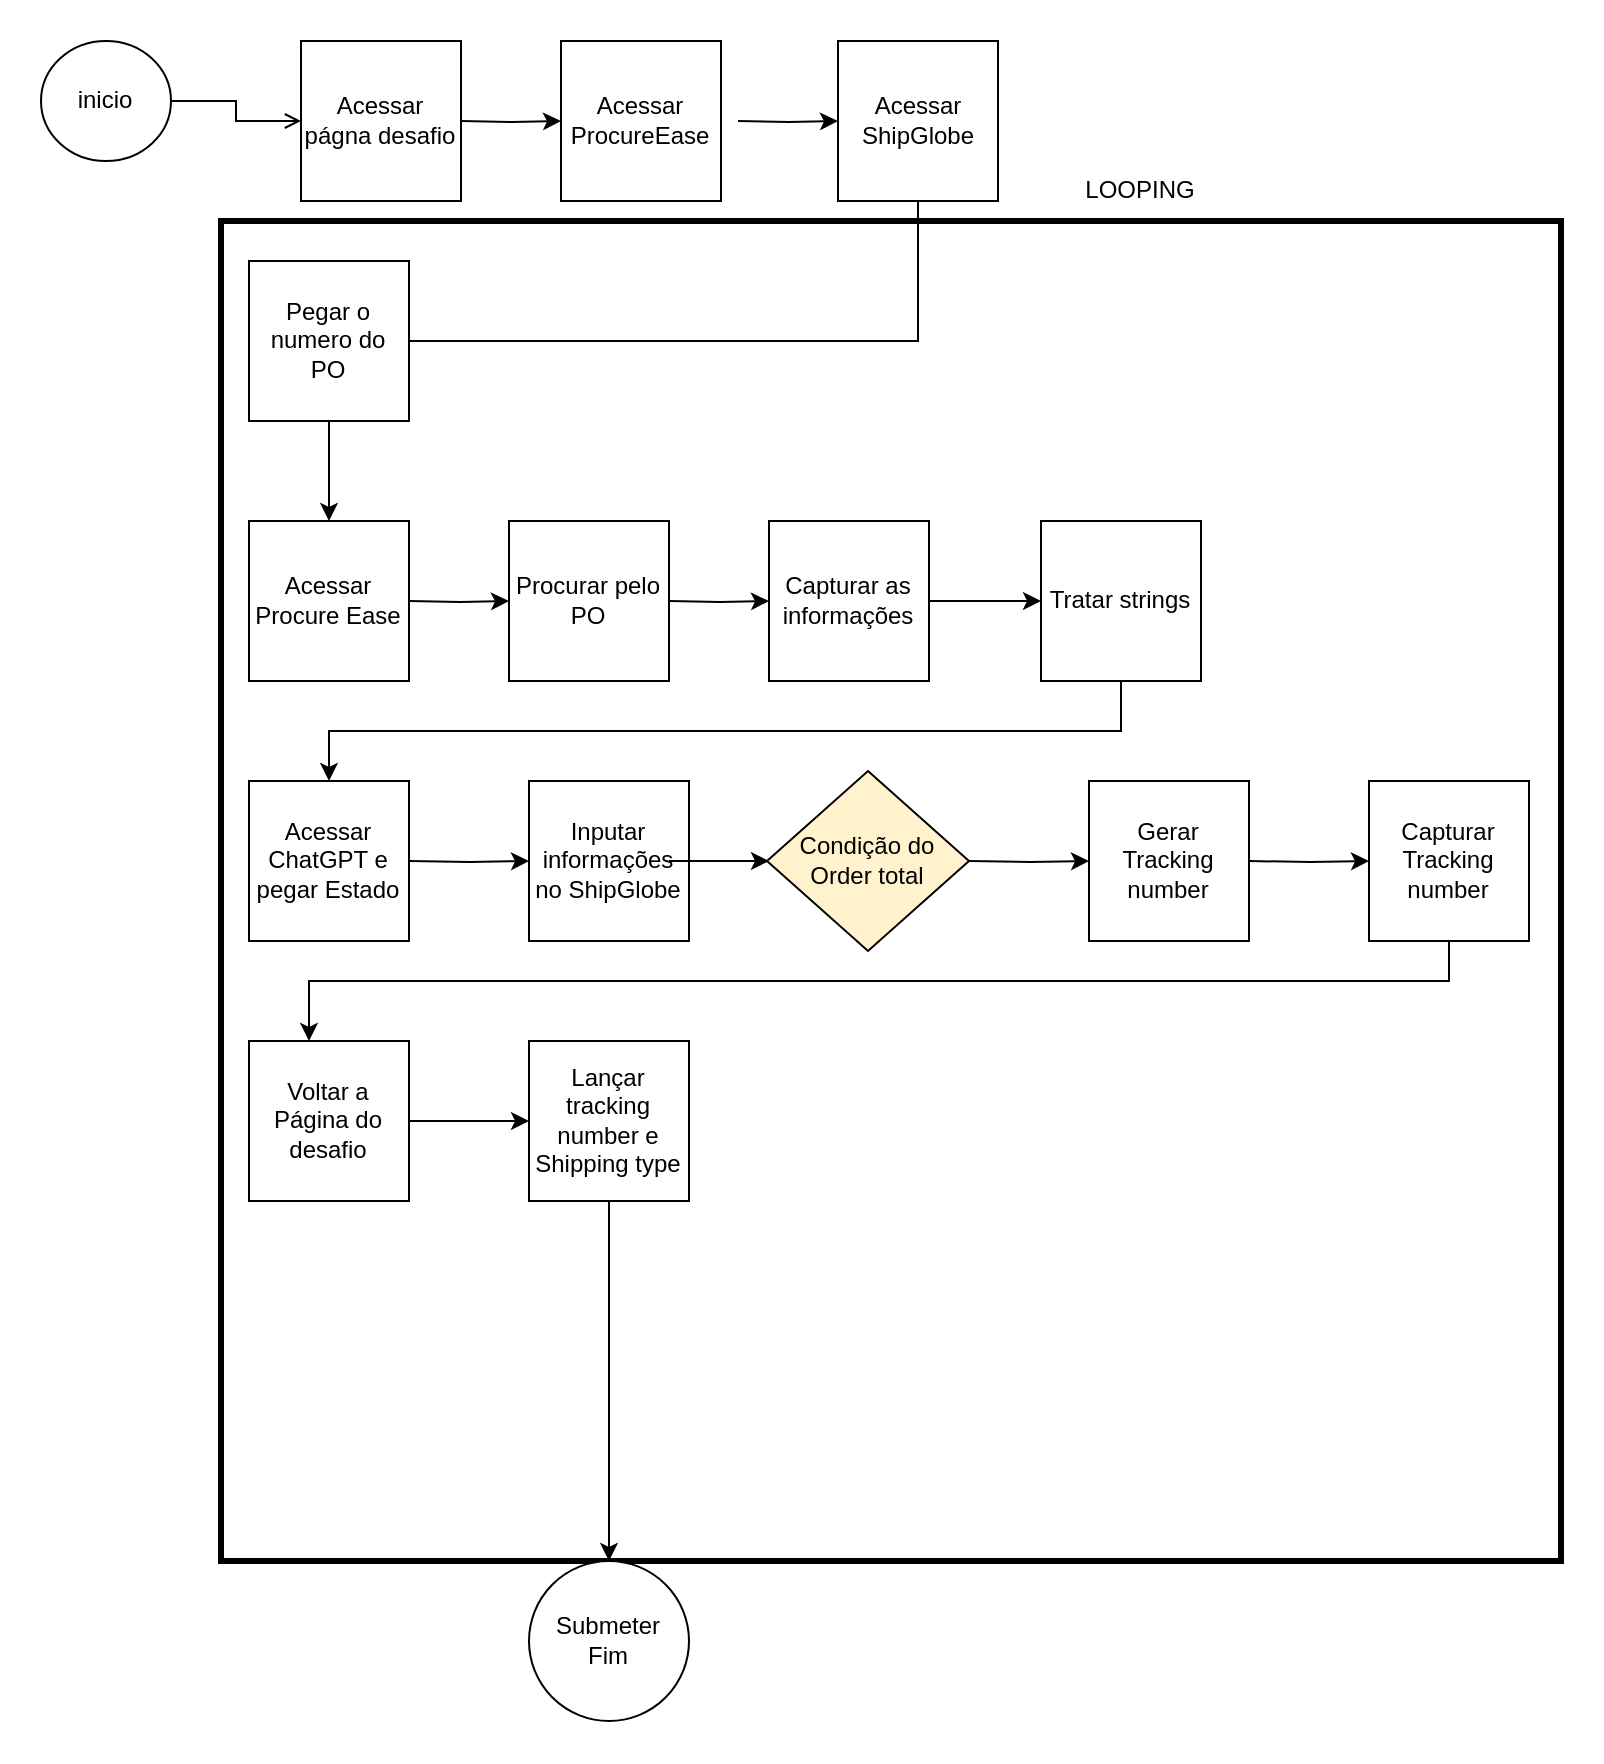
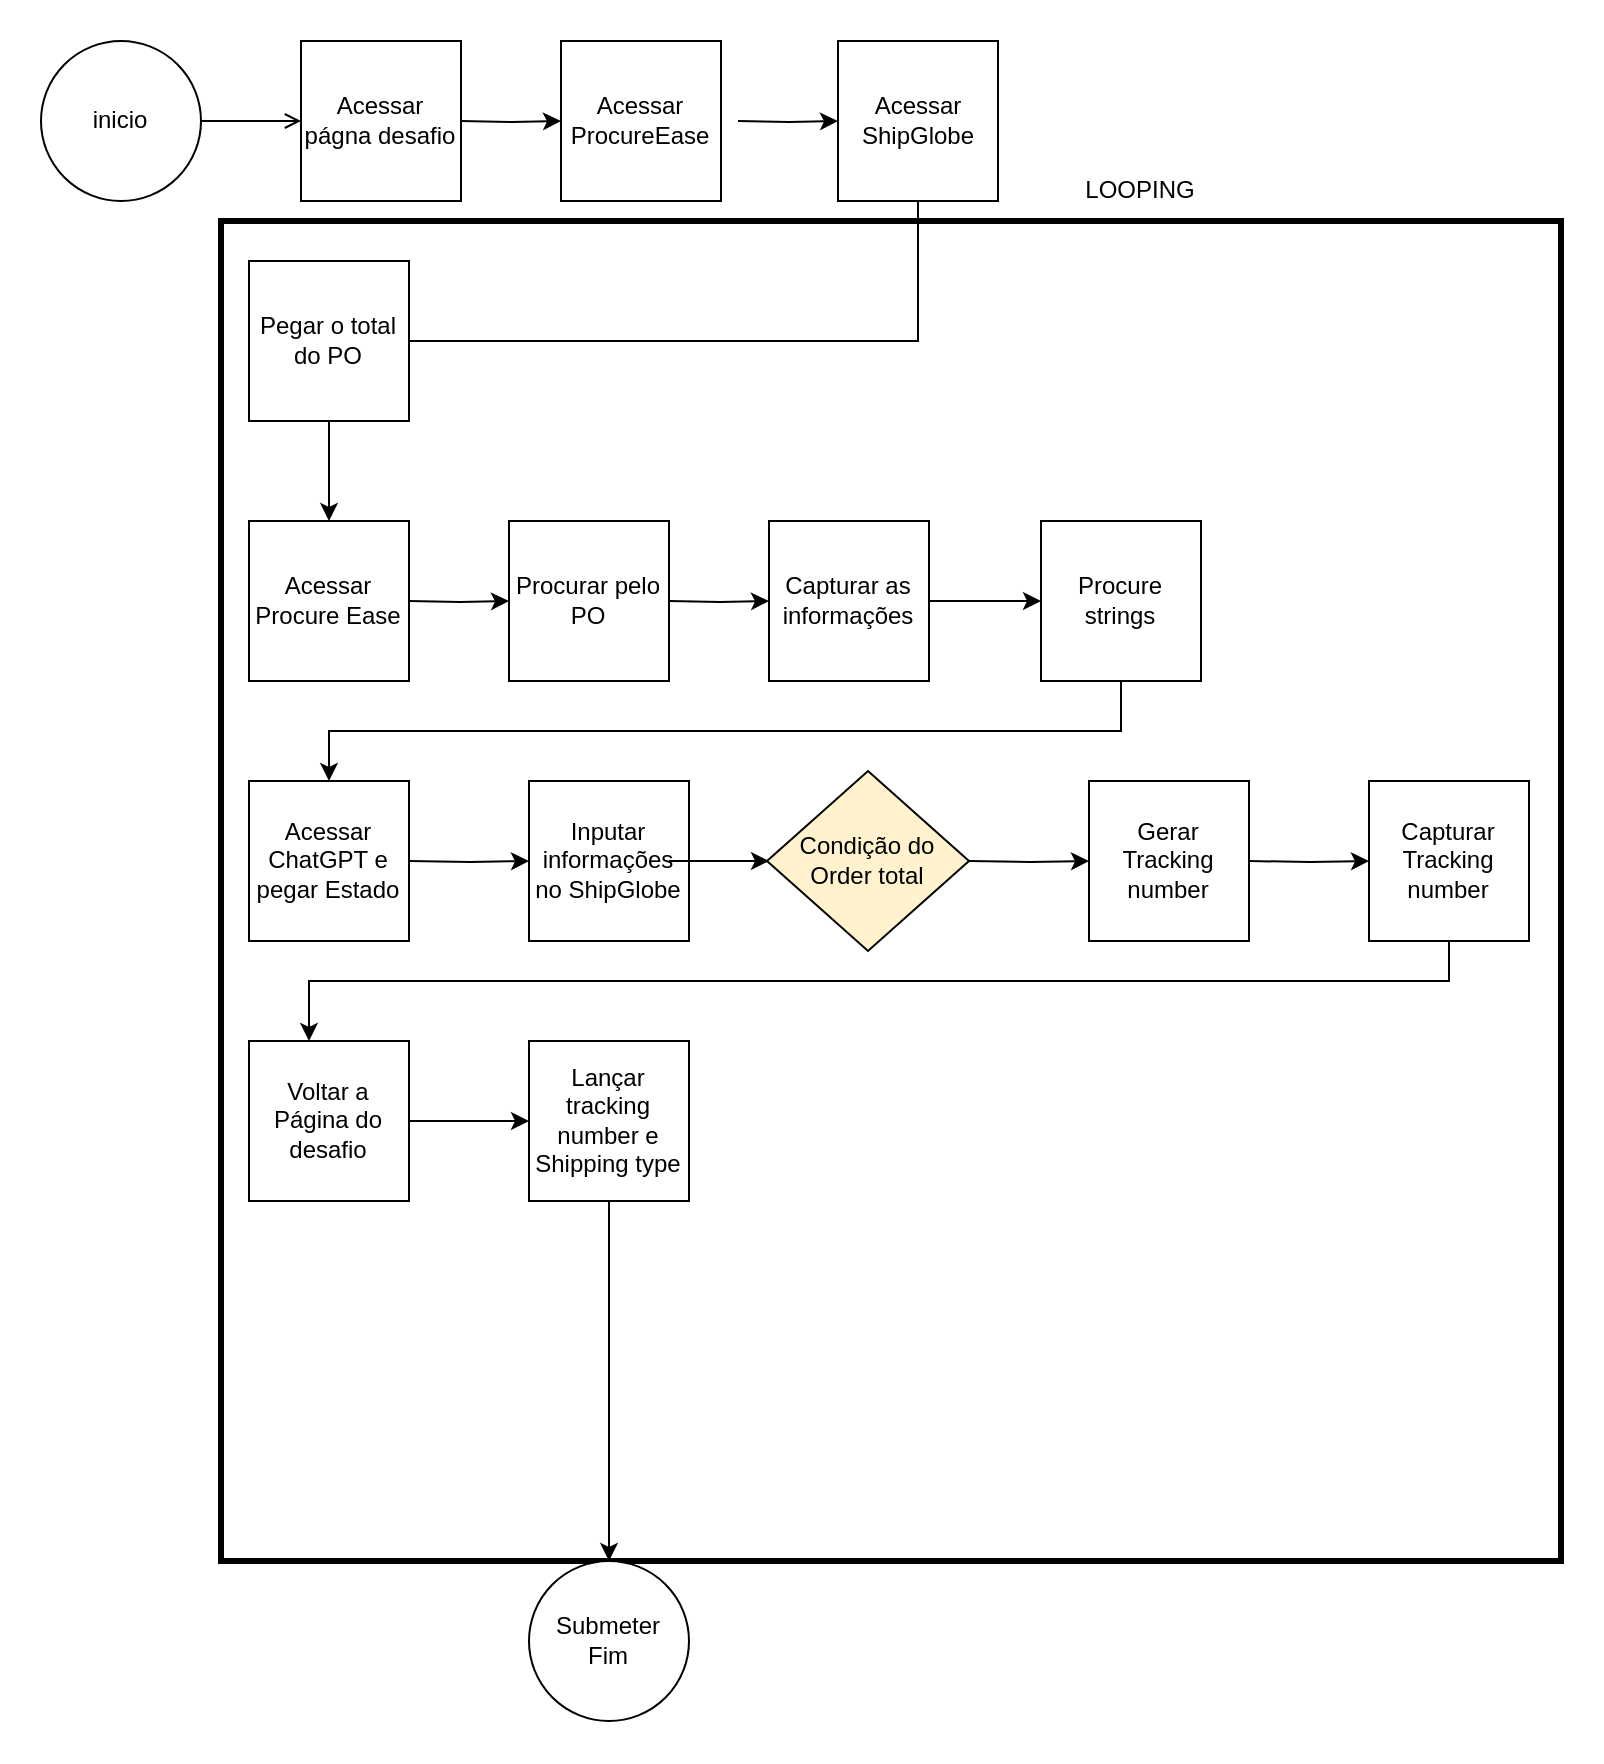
  <mxCell id="0" />
  <mxCell id="1" parent="0" />
  <mxCell id="2" value="" style="whiteSpace=wrap;html=1;aspect=fixed;fillColor=none;strokeWidth=3;" parent="1" vertex="1"><mxGeometry x="110" y="110" width="670" height="670" as="geometry" /></mxCell>
  <mxCell id="3" style="edgeStyle=orthogonalEdgeStyle;rounded=0;orthogonalLoop=1;jettySize=auto;html=1;exitX=1;exitY=0.5;exitDx=0;exitDy=0;entryX=0;entryY=0.5;entryDx=0;entryDy=0;endArrow=open;" parent="1" source="4" target="5" edge="1"><mxGeometry relative="1" as="geometry" /></mxCell>
- <mxCell id="4" value="inicio" style="ellipse;whiteSpace=wrap;html=1;aspect=fixed;" parent="1" vertex="1"><mxGeometry x="20" y="20" width="65" height="60" as="geometry" /></mxCell>
+ <mxCell id="4" value="inicio" style="ellipse;whiteSpace=wrap;html=1;aspect=fixed;" parent="1" vertex="1"><mxGeometry x="20" y="20" width="80" height="80" as="geometry" /></mxCell>
  <mxCell id="5" value="Acessar págna desafio" style="whiteSpace=wrap;html=1;aspect=fixed;" parent="1" vertex="1"><mxGeometry x="150" y="20" width="80" height="80" as="geometry" /></mxCell>
  <mxCell id="6" style="edgeStyle=orthogonalEdgeStyle;rounded=0;orthogonalLoop=1;jettySize=auto;html=1;exitX=0.5;exitY=1;exitDx=0;exitDy=0;entryX=0.5;entryY=0;entryDx=0;entryDy=0;" edge="1" parent="1" source="7" target="8"><mxGeometry relative="1" as="geometry" /></mxCell>
- <mxCell id="7" value="Pegar o numero do PO" style="whiteSpace=wrap;html=1;aspect=fixed;" parent="1" vertex="1"><mxGeometry x="124" y="130" width="80" height="80" as="geometry" /></mxCell>
+ <mxCell id="7" value="Pegar o total do PO" style="whiteSpace=wrap;html=1;aspect=fixed;" parent="1" vertex="1"><mxGeometry x="124" y="130" width="80" height="80" as="geometry" /></mxCell>
  <mxCell id="8" value="Acessar Procure Ease" style="whiteSpace=wrap;html=1;aspect=fixed;" parent="1" vertex="1"><mxGeometry x="124" y="260" width="80" height="80" as="geometry" /></mxCell>
  <mxCell id="9" style="edgeStyle=orthogonalEdgeStyle;rounded=0;orthogonalLoop=1;jettySize=auto;html=1;exitX=1;exitY=0.5;exitDx=0;exitDy=0;entryX=0;entryY=0.5;entryDx=0;entryDy=0;" parent="1" target="10" edge="1"><mxGeometry relative="1" as="geometry"><mxPoint x="204" y="300" as="sourcePoint" /></mxGeometry></mxCell>
  <mxCell id="10" value="Procurar pelo PO" style="whiteSpace=wrap;html=1;aspect=fixed;" parent="1" vertex="1"><mxGeometry x="254" y="260" width="80" height="80" as="geometry" /></mxCell>
  <mxCell id="11" value="Acessar ChatGPT e pegar Estado" style="whiteSpace=wrap;html=1;aspect=fixed;" parent="1" vertex="1"><mxGeometry x="124" y="390" width="80" height="80" as="geometry" /></mxCell>
  <mxCell id="12" style="edgeStyle=orthogonalEdgeStyle;rounded=0;orthogonalLoop=1;jettySize=auto;html=1;exitX=1;exitY=0.5;exitDx=0;exitDy=0;entryX=0;entryY=0.5;entryDx=0;entryDy=0;" parent="1" target="13" edge="1"><mxGeometry relative="1" as="geometry"><mxPoint x="204" y="430" as="sourcePoint" /></mxGeometry></mxCell>
  <mxCell id="13" value="Inputar informações no ShipGlobe" style="whiteSpace=wrap;html=1;aspect=fixed;" parent="1" vertex="1"><mxGeometry x="264" y="390" width="80" height="80" as="geometry" /></mxCell>
  <mxCell id="14" style="edgeStyle=orthogonalEdgeStyle;rounded=0;orthogonalLoop=1;jettySize=auto;html=1;exitX=1;exitY=0.5;exitDx=0;exitDy=0;entryX=0;entryY=0.5;entryDx=0;entryDy=0;" parent="1" edge="1"><mxGeometry relative="1" as="geometry"><mxPoint x="334" y="430" as="sourcePoint" /><mxPoint x="384" y="430" as="targetPoint" /></mxGeometry></mxCell>
  <mxCell id="15" value="Condição do Order total" style="rhombus;whiteSpace=wrap;html=1;fillColor=#fff2cc;" parent="1" vertex="1"><mxGeometry x="383" y="385" width="101" height="90" as="geometry" /></mxCell>
  <mxCell id="16" style="edgeStyle=orthogonalEdgeStyle;rounded=0;orthogonalLoop=1;jettySize=auto;html=1;exitX=1;exitY=0.5;exitDx=0;exitDy=0;entryX=0;entryY=0.5;entryDx=0;entryDy=0;" parent="1" target="17" edge="1"><mxGeometry relative="1" as="geometry"><mxPoint x="484" y="430" as="sourcePoint" /></mxGeometry></mxCell>
  <mxCell id="17" value="Gerar Tracking number" style="whiteSpace=wrap;html=1;aspect=fixed;" parent="1" vertex="1"><mxGeometry x="544" y="390" width="80" height="80" as="geometry" /></mxCell>
  <mxCell id="18" style="edgeStyle=orthogonalEdgeStyle;rounded=0;orthogonalLoop=1;jettySize=auto;html=1;exitX=1;exitY=0.5;exitDx=0;exitDy=0;entryX=0;entryY=0.5;entryDx=0;entryDy=0;" parent="1" target="19" edge="1"><mxGeometry relative="1" as="geometry"><mxPoint x="624" y="430" as="sourcePoint" /></mxGeometry></mxCell>
  <mxCell id="19" value="Capturar Tracking number" style="whiteSpace=wrap;html=1;aspect=fixed;" parent="1" vertex="1"><mxGeometry x="684" y="390" width="80" height="80" as="geometry" /></mxCell>
  <mxCell id="20" style="edgeStyle=orthogonalEdgeStyle;rounded=0;orthogonalLoop=1;jettySize=auto;html=1;exitX=0.5;exitY=1;exitDx=0;exitDy=0;" parent="1" edge="1"><mxGeometry relative="1" as="geometry"><mxPoint x="154" y="520" as="targetPoint" /><mxPoint x="724" y="470" as="sourcePoint" /><Array as="points"><mxPoint x="724" y="490" /><mxPoint x="154" y="490" /><mxPoint x="154" y="520" /></Array></mxGeometry></mxCell>
  <mxCell id="21" value="Voltar a Página do desafio" style="whiteSpace=wrap;html=1;aspect=fixed;" parent="1" vertex="1"><mxGeometry x="124" y="520" width="80" height="80" as="geometry" /></mxCell>
  <mxCell id="22" style="edgeStyle=orthogonalEdgeStyle;rounded=0;orthogonalLoop=1;jettySize=auto;html=1;exitX=1;exitY=0.5;exitDx=0;exitDy=0;entryX=0;entryY=0.5;entryDx=0;entryDy=0;" parent="1" edge="1"><mxGeometry relative="1" as="geometry"><mxPoint x="204" y="560" as="sourcePoint" /><mxPoint x="264" y="560" as="targetPoint" /></mxGeometry></mxCell>
  <mxCell id="23" style="edgeStyle=orthogonalEdgeStyle;rounded=0;orthogonalLoop=1;jettySize=auto;html=1;exitX=0.5;exitY=1;exitDx=0;exitDy=0;" parent="1" source="24" target="2" edge="1"><mxGeometry relative="1" as="geometry"><Array as="points"><mxPoint x="410" y="700" /><mxPoint x="410" y="700" /></Array></mxGeometry></mxCell>
  <mxCell id="24" value="Lançar tracking number e Shipping type" style="whiteSpace=wrap;html=1;aspect=fixed;" parent="1" vertex="1"><mxGeometry x="264" y="520" width="80" height="80" as="geometry" /></mxCell>
  <mxCell id="25" value="Submeter&lt;br&gt;Fim" style="ellipse;whiteSpace=wrap;html=1;aspect=fixed;" parent="1" vertex="1"><mxGeometry x="264" y="780" width="80" height="80" as="geometry" /></mxCell>
  <mxCell id="26" style="edgeStyle=orthogonalEdgeStyle;rounded=0;orthogonalLoop=1;jettySize=auto;html=1;exitX=0.5;exitY=1;exitDx=0;exitDy=0;" parent="1" source="2" target="2" edge="1"><mxGeometry relative="1" as="geometry" /></mxCell>
  <mxCell id="27" value="LOOPING" style="text;strokeColor=none;align=center;fillColor=none;html=1;verticalAlign=middle;whiteSpace=wrap;rounded=0;" parent="1" vertex="1"><mxGeometry x="540" y="80" width="60" height="30" as="geometry" /></mxCell>
  <mxCell id="28" style="edgeStyle=orthogonalEdgeStyle;rounded=0;orthogonalLoop=1;jettySize=auto;html=1;exitX=1;exitY=0.5;exitDx=0;exitDy=0;entryX=0;entryY=0.5;entryDx=0;entryDy=0;" edge="1" parent="1" target="29"><mxGeometry relative="1" as="geometry"><mxPoint x="230" y="60" as="sourcePoint" /></mxGeometry></mxCell>
  <mxCell id="29" value="Acessar ProcureEase" style="whiteSpace=wrap;html=1;aspect=fixed;" vertex="1" parent="1"><mxGeometry x="280" y="20" width="80" height="80" as="geometry" /></mxCell>
  <mxCell id="30" style="edgeStyle=orthogonalEdgeStyle;rounded=0;orthogonalLoop=1;jettySize=auto;html=1;exitX=1;exitY=0.5;exitDx=0;exitDy=0;entryX=0;entryY=0.5;entryDx=0;entryDy=0;" edge="1" parent="1" target="32"><mxGeometry relative="1" as="geometry"><mxPoint x="368.5" y="60" as="sourcePoint" /></mxGeometry></mxCell>
  <mxCell id="31" style="edgeStyle=orthogonalEdgeStyle;rounded=0;orthogonalLoop=1;jettySize=auto;html=1;exitX=0.5;exitY=1;exitDx=0;exitDy=0;entryX=1;entryY=0.5;entryDx=0;entryDy=0;endArrow=none;" edge="1" parent="1" source="32" target="7"><mxGeometry relative="1" as="geometry"><mxPoint x="360" y="240" as="targetPoint" /></mxGeometry></mxCell>
  <mxCell id="32" value="Acessar ShipGlobe" style="whiteSpace=wrap;html=1;aspect=fixed;" vertex="1" parent="1"><mxGeometry x="418.5" y="20" width="80" height="80" as="geometry" /></mxCell>
  <mxCell id="33" style="edgeStyle=orthogonalEdgeStyle;rounded=0;orthogonalLoop=1;jettySize=auto;html=1;exitX=1;exitY=0.5;exitDx=0;exitDy=0;entryX=0;entryY=0.5;entryDx=0;entryDy=0;" edge="1" parent="1" target="35"><mxGeometry relative="1" as="geometry"><mxPoint x="334" y="300" as="sourcePoint" /></mxGeometry></mxCell>
  <mxCell id="34" style="edgeStyle=orthogonalEdgeStyle;rounded=0;orthogonalLoop=1;jettySize=auto;html=1;exitX=1;exitY=0.5;exitDx=0;exitDy=0;entryX=0;entryY=0.5;entryDx=0;entryDy=0;" edge="1" parent="1" source="35" target="37"><mxGeometry relative="1" as="geometry" /></mxCell>
  <mxCell id="35" value="Capturar as informações" style="whiteSpace=wrap;html=1;aspect=fixed;" vertex="1" parent="1"><mxGeometry x="384" y="260" width="80" height="80" as="geometry" /></mxCell>
  <mxCell id="36" style="edgeStyle=orthogonalEdgeStyle;rounded=0;orthogonalLoop=1;jettySize=auto;html=1;exitX=0.5;exitY=1;exitDx=0;exitDy=0;entryX=0.5;entryY=0;entryDx=0;entryDy=0;" edge="1" parent="1" source="37" target="11"><mxGeometry relative="1" as="geometry" /></mxCell>
- <mxCell id="37" value="Tratar strings" style="whiteSpace=wrap;html=1;aspect=fixed;" vertex="1" parent="1"><mxGeometry x="520" y="260" width="80" height="80" as="geometry" /></mxCell>
+ <mxCell id="37" value="Procure strings" style="whiteSpace=wrap;html=1;aspect=fixed;" vertex="1" parent="1"><mxGeometry x="520" y="260" width="80" height="80" as="geometry" /></mxCell>
